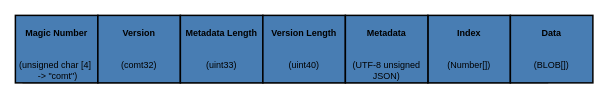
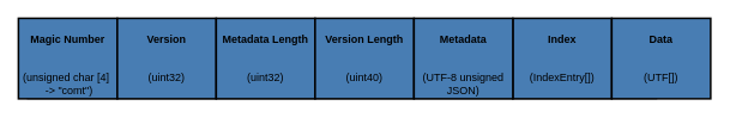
  <mxCell id="0" />
  <mxCell id="1" parent="0" />
  <mxCell id="2" value="" style="rounded=0;whiteSpace=wrap;html=1;" vertex="1" parent="1"><mxGeometry x="30" y="50" width="700" height="60" as="geometry" /></mxCell>
  <mxCell id="3" value="&lt;b&gt;&lt;br&gt;Magic Number&lt;br&gt;&lt;br&gt;&lt;br&gt;&lt;/b&gt;(unsigned char [4]&amp;nbsp; &amp;nbsp;-&amp;gt; &quot;comt&quot;)&lt;b&gt;&lt;br&gt;&lt;/b&gt;" style="rounded=0;whiteSpace=wrap;html=1;fillColor=#487DB3;strokeWidth=2;shadow=0;sketch=0;glass=0;" vertex="1" parent="1"><mxGeometry x="20" y="20" width="110" height="90" as="geometry" /></mxCell>
- <mxCell id="4" value="&lt;b&gt;Version&lt;br&gt;&lt;br&gt;&lt;br&gt;&lt;/b&gt;(comt32)&lt;b&gt;&lt;br&gt;&lt;/b&gt;" style="rounded=0;whiteSpace=wrap;html=1;fillColor=#487DB3;strokeWidth=2;" vertex="1" parent="1"><mxGeometry x="130" y="20" width="110" height="90" as="geometry" /></mxCell>
- <mxCell id="5" value="&lt;b&gt;Metadata Length&lt;/b&gt;&lt;br&gt;&lt;br&gt;&lt;br&gt;(uint33)" style="rounded=0;whiteSpace=wrap;html=1;fillColor=#487DB3;strokeWidth=2;" vertex="1" parent="1"><mxGeometry x="240" y="20" width="110" height="90" as="geometry" /></mxCell>
+ <mxCell id="4" value="&lt;b&gt;Version&lt;br&gt;&lt;br&gt;&lt;br&gt;&lt;/b&gt;(uint32)&lt;b&gt;&lt;br&gt;&lt;/b&gt;" style="rounded=0;whiteSpace=wrap;html=1;fillColor=#487DB3;strokeWidth=2;" vertex="1" parent="1"><mxGeometry x="130" y="20" width="110" height="90" as="geometry" /></mxCell>
+ <mxCell id="5" value="&lt;b&gt;Metadata Length&lt;/b&gt;&lt;br&gt;&lt;br&gt;&lt;br&gt;(uint32)" style="rounded=0;whiteSpace=wrap;html=1;fillColor=#487DB3;strokeWidth=2;" vertex="1" parent="1"><mxGeometry x="240" y="20" width="110" height="90" as="geometry" /></mxCell>
  <mxCell id="6" value="&lt;b&gt;&lt;br&gt;&lt;br&gt;Version Length&lt;br&gt;&lt;/b&gt;&lt;br&gt;&lt;br&gt;(uint40)&lt;br&gt;&lt;br&gt;&lt;b&gt;&lt;br&gt;&lt;/b&gt;" style="rounded=0;whiteSpace=wrap;html=1;fillColor=#487DB3;strokeWidth=2;" vertex="1" parent="1"><mxGeometry x="350" y="20" width="110" height="90" as="geometry" /></mxCell>
- <mxCell id="7" value="&lt;b&gt;&lt;br&gt;&lt;br&gt;Index&lt;br&gt;&lt;br&gt;&lt;br&gt;&lt;/b&gt;(Number[])&lt;br&gt;&lt;br&gt;&lt;b&gt;&lt;br&gt;&lt;/b&gt;" style="rounded=0;whiteSpace=wrap;html=1;fillColor=#487DB3;strokeWidth=2;" vertex="1" parent="1"><mxGeometry x="570" y="20" width="110" height="90" as="geometry" /></mxCell>
- <mxCell id="8" value="&lt;b&gt;&lt;br&gt;&lt;br&gt;Data&lt;br&gt;&lt;br&gt;&lt;/b&gt;&lt;br&gt;(BLOB[])&lt;br&gt;&lt;br&gt;&lt;b&gt;&lt;br&gt;&lt;/b&gt;" style="rounded=0;whiteSpace=wrap;html=1;fillColor=#487DB3;strokeWidth=2;" vertex="1" parent="1"><mxGeometry x="680" y="20" width="110" height="90" as="geometry" /></mxCell>
+ <mxCell id="7" value="&lt;b&gt;&lt;br&gt;&lt;br&gt;Index&lt;br&gt;&lt;br&gt;&lt;br&gt;&lt;/b&gt;(IndexEntry[])&lt;br&gt;&lt;br&gt;&lt;b&gt;&lt;br&gt;&lt;/b&gt;" style="rounded=0;whiteSpace=wrap;html=1;fillColor=#487DB3;strokeWidth=2;" vertex="1" parent="1"><mxGeometry x="570" y="20" width="110" height="90" as="geometry" /></mxCell>
+ <mxCell id="8" value="&lt;b&gt;&lt;br&gt;&lt;br&gt;Data&lt;br&gt;&lt;br&gt;&lt;/b&gt;&lt;br&gt;(UTF[])&lt;br&gt;&lt;br&gt;&lt;b&gt;&lt;br&gt;&lt;/b&gt;" style="rounded=0;whiteSpace=wrap;html=1;fillColor=#487DB3;strokeWidth=2;" vertex="1" parent="1"><mxGeometry x="680" y="20" width="110" height="90" as="geometry" /></mxCell>
  <mxCell id="9" value="&lt;b&gt;&lt;br&gt;Metadata&lt;br&gt;&lt;br&gt;&lt;/b&gt;&lt;br&gt;(UTF-8 unsigned JSON)&lt;b&gt;&lt;br&gt;&lt;/b&gt;" style="rounded=0;whiteSpace=wrap;html=1;fillColor=#487DB3;strokeWidth=2;" vertex="1" parent="1"><mxGeometry x="460" y="20" width="110" height="90" as="geometry" /></mxCell>
